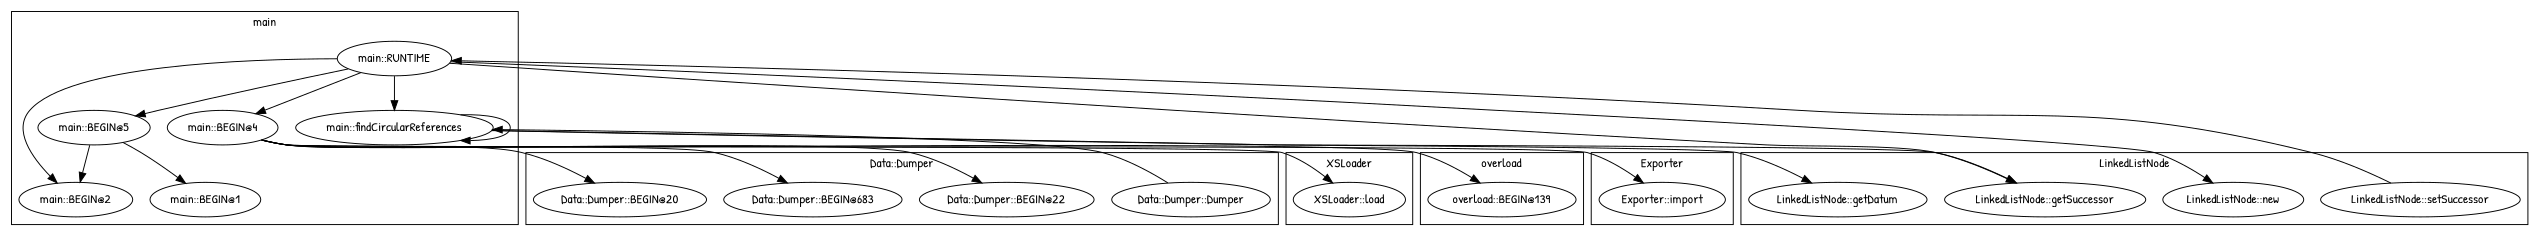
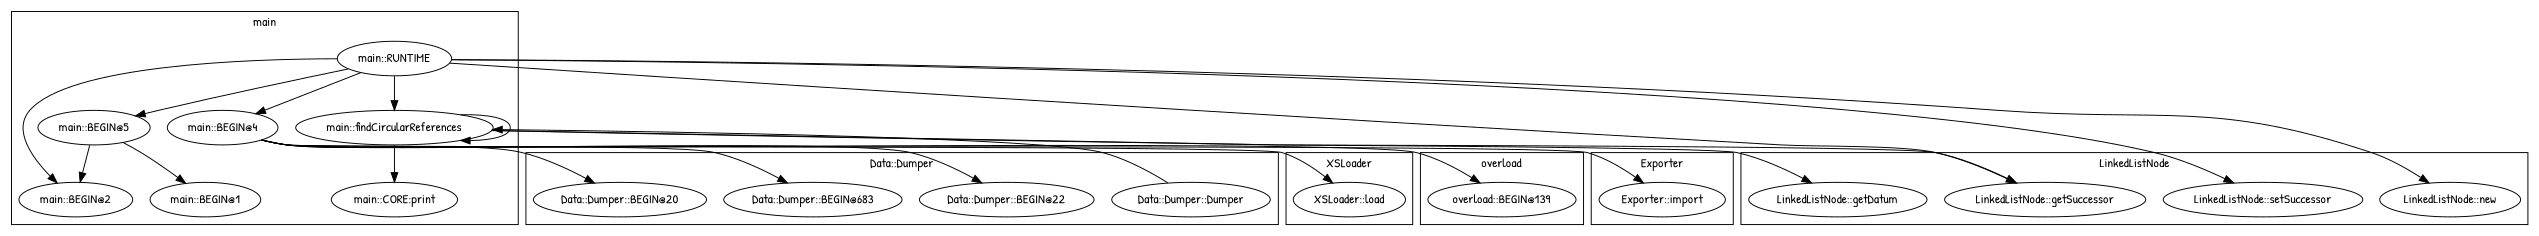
  digraph {
    fontname="Patrick Hand"
    node [fontname="Patrick Hand"]
    edge [fontname="Patrick Hand"]
    "Data::Dumper::BEGIN@22"
    "Data::Dumper::BEGIN@683"
    "Data::Dumper::Dumper"
    "Data::Dumper::BEGIN@20"
    "XSLoader::load"
    "overload::BEGIN@139"
    "Exporter::import"
    "LinkedListNode::getSuccessor"
    "LinkedListNode::getDatum"
    "LinkedListNode::setSuccessor"
    "LinkedListNode::new"
    "main::BEGIN@2"
    "main::BEGIN@4"
    "main::BEGIN@1"
    "main::findCircularReferences"
    "main::RUNTIME"
+   "main::CORE:print"
    "main::BEGIN@5"
    subgraph cluster_1 {
      label="Data::Dumper"
      "Data::Dumper::BEGIN@22"
      "Data::Dumper::BEGIN@683"
      "Data::Dumper::Dumper"
      "Data::Dumper::BEGIN@20"
    }
    subgraph cluster_2 {
      label=XSLoader
      "XSLoader::load"
    }
    subgraph cluster_3 {
      label=overload
      "overload::BEGIN@139"
    }
    subgraph cluster_4 {
      label=Exporter
      "Exporter::import"
    }
    subgraph cluster_5 {
      label=LinkedListNode
      "LinkedListNode::getSuccessor"
      "LinkedListNode::getDatum"
      "LinkedListNode::setSuccessor"
      "LinkedListNode::new"
    }
    subgraph cluster_6 {
      label=main
      "main::BEGIN@2"
      "main::BEGIN@4"
      "main::BEGIN@1"
      "main::findCircularReferences"
      "main::RUNTIME"
+     "main::CORE:print"
      "main::BEGIN@5"
    }
    "Data::Dumper::Dumper" -> "main::findCircularReferences"
    "main::BEGIN@4" -> "Data::Dumper::BEGIN@22"
    "main::BEGIN@4" -> "Data::Dumper::BEGIN@683"
    "main::BEGIN@4" -> "Data::Dumper::BEGIN@20"
    "main::BEGIN@4" -> "XSLoader::load"
    "main::BEGIN@4" -> "overload::BEGIN@139"
    "main::BEGIN@4" -> "Exporter::import"
    "main::findCircularReferences" -> "LinkedListNode::getSuccessor"
    "main::findCircularReferences" -> "LinkedListNode::getDatum"
    "main::findCircularReferences" -> "main::findCircularReferences"
+   "main::findCircularReferences" -> "main::CORE:print"
    "main::RUNTIME" -> "LinkedListNode::getSuccessor"
-   "LinkedListNode::setSuccessor" -> "main::RUNTIME"
+   "main::RUNTIME" -> "LinkedListNode::setSuccessor"
    "main::RUNTIME" -> "LinkedListNode::new"
    "main::RUNTIME" -> "main::BEGIN@2"
    "main::RUNTIME" -> "main::BEGIN@4"
    "main::RUNTIME" -> "main::findCircularReferences"
    "main::RUNTIME" -> "main::BEGIN@5"
    "main::BEGIN@5" -> "main::BEGIN@2"
    "main::BEGIN@5" -> "main::BEGIN@1"
  }
